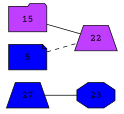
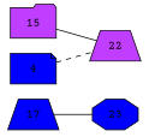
  strict graph {
    fontname="Courier Prime"
    rankdir=LR
    node [fillcolor=blue1 fontname="Courier Prime" shape=trapezium style=filled]
    edge [fontname="Courier Prime" style=solid]
-   n1 [label=27]
+   n1 [label=17]
    n2 [label=23 shape=octagon]
    n3 [fillcolor=darkorchid1 label=15 shape=folder]
    n4 [fillcolor=darkorchid1 label=22]
-   n5 [label=5 shape=note]
+   n5 [label=4 shape=note]
    n1 -- n2
    n3 -- n4
    n5 -- n4 [style=dashed]
  }
